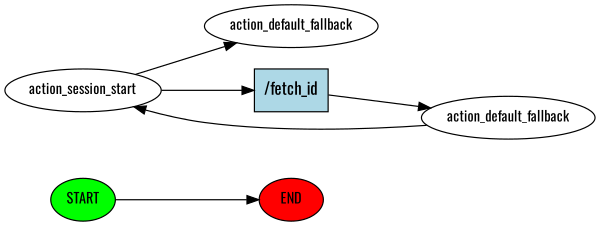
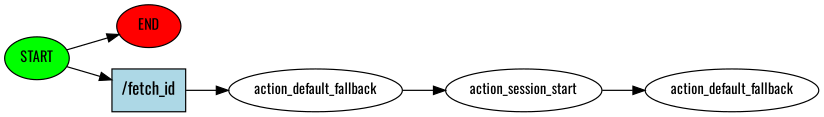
  digraph {
    fontname=Oswald
    rankdir=LR
    node [fontname=Oswald fontsize=12]
    edge [fontname=Oswald]
    n1 [fillcolor=green label=START style=filled]
    n2 [fillcolor=red label=END style=filled]
    n3 [label=action_session_start]
    n4 [label=action_default_fallback]
    n5 [fillcolor=lightblue label="/fetch_id" shape=rect style=filled fontsize=""]
    n6 [label=action_default_fallback]
    n1 -> n2
    n3 -> n4
-   n3 -> n5
+   n1 -> n5
    n5 -> n6
    n6 -> n3
  }
